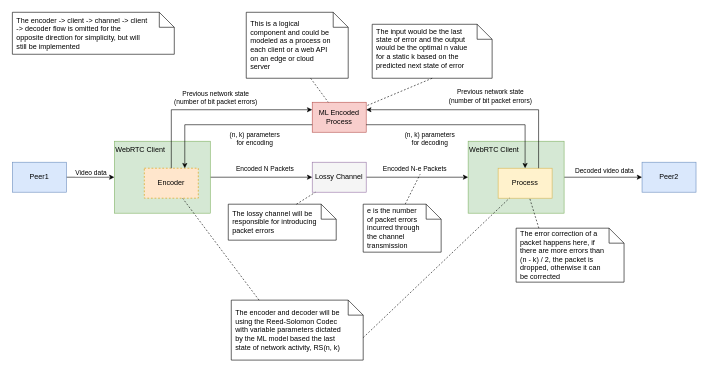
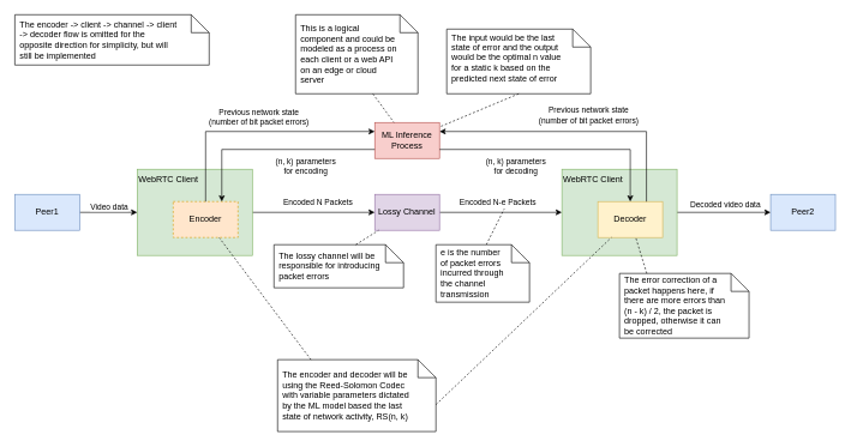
  <mxCell id="0" />
  <mxCell id="1" parent="0" />
  <mxCell id="2" style="edgeStyle=orthogonalEdgeStyle;rounded=0;orthogonalLoop=1;jettySize=auto;html=1;exitX=1;exitY=0.5;exitDx=0;exitDy=0;" parent="1" source="4" target="9" edge="1"><mxGeometry relative="1" as="geometry" /></mxCell>
  <mxCell id="3" value="Video data" style="edgeLabel;html=1;align=center;verticalAlign=middle;resizable=0;points=[];" parent="2" vertex="1" connectable="0"><mxGeometry x="-0.515" y="-1" relative="1" as="geometry"><mxPoint x="21" y="-10" as="offset" /></mxGeometry></mxCell>
  <mxCell id="4" value="Peer1" style="rounded=0;whiteSpace=wrap;html=1;fillColor=#dae8fc;strokeColor=#6c8ebf;" parent="1" vertex="1"><mxGeometry x="20" y="270" width="90" height="50" as="geometry" /></mxCell>
  <mxCell id="5" value="Peer2" style="rounded=0;whiteSpace=wrap;html=1;fillColor=#dae8fc;strokeColor=#6c8ebf;" parent="1" vertex="1"><mxGeometry x="1070" y="270" width="90" height="50" as="geometry" /></mxCell>
- <mxCell id="6" value="ML Encoded Process" style="rounded=0;whiteSpace=wrap;html=1;fillColor=#f8cecc;strokeColor=#b85450;" parent="1" vertex="1"><mxGeometry x="520" y="170" width="90" height="50" as="geometry" /></mxCell>
+ <mxCell id="6" value="ML Inference Process" style="rounded=0;whiteSpace=wrap;html=1;fillColor=#f8cecc;strokeColor=#b85450;" parent="1" vertex="1"><mxGeometry x="520" y="170" width="90" height="50" as="geometry" /></mxCell>
  <mxCell id="7" style="edgeStyle=orthogonalEdgeStyle;rounded=0;orthogonalLoop=1;jettySize=auto;html=1;exitX=1;exitY=0.5;exitDx=0;exitDy=0;entryX=0;entryY=0.5;entryDx=0;entryDy=0;" edge="1" parent="1" source="9" target="12"><mxGeometry relative="1" as="geometry" /></mxCell>
  <mxCell id="8" value="Encoded N Packets" style="edgeLabel;html=1;align=center;verticalAlign=middle;resizable=0;points=[];" vertex="1" connectable="0" parent="7"><mxGeometry x="-0.185" y="-2" relative="1" as="geometry"><mxPoint x="21" y="-17" as="offset" /></mxGeometry></mxCell>
  <mxCell id="9" value="WebRTC Client" style="rounded=0;whiteSpace=wrap;html=1;verticalAlign=top;align=left;fillColor=#d5e8d4;strokeColor=#82b366;" parent="1" vertex="1"><mxGeometry x="190" y="235" width="160" height="120" as="geometry" /></mxCell>
  <mxCell id="10" style="edgeStyle=orthogonalEdgeStyle;rounded=0;orthogonalLoop=1;jettySize=auto;html=1;exitX=1;exitY=0.5;exitDx=0;exitDy=0;entryX=0;entryY=0.5;entryDx=0;entryDy=0;" edge="1" parent="1" source="12" target="36"><mxGeometry relative="1" as="geometry" /></mxCell>
  <mxCell id="11" value="Encoded N-e Packets" style="edgeLabel;html=1;align=center;verticalAlign=middle;resizable=0;points=[];" vertex="1" connectable="0" parent="10"><mxGeometry x="-0.188" y="2" relative="1" as="geometry"><mxPoint x="11" y="-13" as="offset" /></mxGeometry></mxCell>
- <mxCell id="12" value="Lossy Channel" style="rounded=0;whiteSpace=wrap;html=1;fillColor=#f5f5f5;strokeColor=#9673a6;" parent="1" vertex="1"><mxGeometry x="520" y="270" width="90" height="50" as="geometry" /></mxCell>
+ <mxCell id="12" value="Lossy Channel" style="rounded=0;whiteSpace=wrap;html=1;fillColor=#e1d5e7;strokeColor=#9673a6;" parent="1" vertex="1"><mxGeometry x="520" y="270" width="90" height="50" as="geometry" /></mxCell>
  <mxCell id="13" style="edgeStyle=orthogonalEdgeStyle;rounded=0;orthogonalLoop=1;jettySize=auto;html=1;exitX=1;exitY=0.5;exitDx=0;exitDy=0;entryX=0;entryY=0.5;entryDx=0;entryDy=0;" parent="1" source="36" target="5" edge="1"><mxGeometry relative="1" as="geometry" /></mxCell>
  <mxCell id="14" value="Decoded video data" style="edgeLabel;html=1;align=center;verticalAlign=middle;resizable=0;points=[];" parent="13" vertex="1" connectable="0"><mxGeometry x="-0.58" y="2" relative="1" as="geometry"><mxPoint x="39" y="-10" as="offset" /></mxGeometry></mxCell>
  <mxCell id="15" value="" style="shape=note2;boundedLbl=1;whiteSpace=wrap;html=1;size=25;verticalAlign=top;align=left;spacingLeft=5;" parent="1" vertex="1"><mxGeometry x="380" y="340" width="180" height="60" as="geometry" /></mxCell>
  <mxCell id="16" value="The lossy channel will be responsible for introducing packet errors" style="resizeWidth=1;part=1;strokeColor=none;fillColor=none;align=left;spacingLeft=5;html=1;whiteSpace=wrap;" parent="15" vertex="1"><mxGeometry width="151.579" height="60" relative="1" as="geometry" /></mxCell>
  <mxCell id="17" style="rounded=0;orthogonalLoop=1;jettySize=auto;html=1;exitX=0.75;exitY=0;exitDx=0;exitDy=0;endArrow=none;endFill=0;dashed=1;" parent="1" source="16" target="12" edge="1"><mxGeometry relative="1" as="geometry" /></mxCell>
  <mxCell id="18" value="" style="shape=note2;boundedLbl=1;whiteSpace=wrap;html=1;size=25;verticalAlign=top;align=left;spacingLeft=5;" parent="1" vertex="1"><mxGeometry x="385" y="500" width="220" height="100" as="geometry" /></mxCell>
  <mxCell id="19" value="The encoder and decoder will be using the Reed-Solomon Codec with variable parameters dictated by the ML model based the last state of network activity, RS(n, k)" style="resizeWidth=1;part=1;strokeColor=none;fillColor=none;align=left;spacingLeft=5;html=1;whiteSpace=wrap;" parent="18" vertex="1"><mxGeometry width="185.26" height="100" relative="1" as="geometry" /></mxCell>
  <mxCell id="20" style="rounded=0;orthogonalLoop=1;jettySize=auto;html=1;exitX=0.25;exitY=0;exitDx=0;exitDy=0;dashed=1;endArrow=none;endFill=0;" parent="1" source="19" target="31" edge="1"><mxGeometry relative="1" as="geometry" /></mxCell>
  <mxCell id="21" value="" style="shape=note2;boundedLbl=1;whiteSpace=wrap;html=1;size=25;verticalAlign=top;align=left;spacingLeft=5;" parent="1" vertex="1"><mxGeometry x="410" y="20" width="170" height="110" as="geometry" /></mxCell>
  <mxCell id="22" value="This is a logical component and could be modeled as a process on each client or a web API on an edge or cloud server" style="resizeWidth=1;part=1;strokeColor=none;fillColor=none;align=left;spacingLeft=5;html=1;whiteSpace=wrap;" parent="21" vertex="1"><mxGeometry width="143.16" height="110" relative="1" as="geometry" /></mxCell>
  <mxCell id="23" style="rounded=0;orthogonalLoop=1;jettySize=auto;html=1;dashed=1;endArrow=none;endFill=0;exitX=0.75;exitY=1;exitDx=0;exitDy=0;" parent="1" source="22" target="6" edge="1"><mxGeometry relative="1" as="geometry"><mxPoint x="517" y="140" as="sourcePoint" /></mxGeometry></mxCell>
  <mxCell id="24" value="" style="shape=note2;boundedLbl=1;whiteSpace=wrap;html=1;size=25;verticalAlign=top;align=left;spacingLeft=5;" parent="1" vertex="1"><mxGeometry x="860" y="380" width="180" height="90" as="geometry" /></mxCell>
  <mxCell id="25" value="The error correction of a packet happens here, if there are more errors than (n - k) / 2, the packet is dropped, otherwise it can be corrected" style="resizeWidth=1;part=1;strokeColor=none;fillColor=none;align=left;spacingLeft=5;html=1;whiteSpace=wrap;" parent="24" vertex="1"><mxGeometry width="151.58" height="90" relative="1" as="geometry" /></mxCell>
  <mxCell id="26" value="" style="shape=note2;boundedLbl=1;whiteSpace=wrap;html=1;size=25;verticalAlign=top;align=left;spacingLeft=5;" parent="1" vertex="1"><mxGeometry x="20" y="20" width="270" height="70" as="geometry" /></mxCell>
  <mxCell id="27" value="The encoder -&amp;gt; client -&amp;gt; channel -&amp;gt; client -&amp;gt; decoder flow is omitted for the opposite direction for simplicity, but will still be implemented" style="resizeWidth=1;part=1;strokeColor=none;fillColor=none;align=left;spacingLeft=5;html=1;whiteSpace=wrap;" parent="26" vertex="1"><mxGeometry width="227.365" height="70" relative="1" as="geometry" /></mxCell>
  <mxCell id="28" value="" style="shape=note2;boundedLbl=1;whiteSpace=wrap;html=1;size=25;verticalAlign=top;align=left;spacingLeft=5;" parent="1" vertex="1"><mxGeometry x="620" y="40" width="200" height="90" as="geometry" /></mxCell>
  <mxCell id="29" value="The input would be the last state of error and the output would be the optimal n value for a static k based on the predicted next state of error" style="resizeWidth=1;part=1;strokeColor=none;fillColor=none;align=left;spacingLeft=5;html=1;whiteSpace=wrap;" parent="28" vertex="1"><mxGeometry width="168.42" height="80" relative="1" as="geometry" /></mxCell>
  <mxCell id="30" style="rounded=0;orthogonalLoop=1;jettySize=auto;html=1;dashed=1;endArrow=none;endFill=0;exitX=0.5;exitY=1;exitDx=0;exitDy=0;exitPerimeter=0;" parent="1" source="28" target="6" edge="1"><mxGeometry relative="1" as="geometry"><mxPoint x="580" y="130" as="sourcePoint" /><mxPoint x="610" y="170" as="targetPoint" /></mxGeometry></mxCell>
  <mxCell id="31" value="Encoder" style="rounded=0;whiteSpace=wrap;html=1;fillColor=#ffe6cc;strokeColor=#d79b00;dashed=1;" parent="1" vertex="1"><mxGeometry x="240" y="280" width="90" height="50" as="geometry" /></mxCell>
  <mxCell id="32" style="edgeStyle=orthogonalEdgeStyle;rounded=0;orthogonalLoop=1;jettySize=auto;html=1;entryX=0;entryY=0.25;entryDx=0;entryDy=0;exitX=0.5;exitY=0;exitDx=0;exitDy=0;" parent="1" source="31" target="6" edge="1"><mxGeometry relative="1" as="geometry"><mxPoint x="370" y="270" as="sourcePoint" /></mxGeometry></mxCell>
  <mxCell id="33" value="Previous network state&lt;br&gt;(number of bit packet errors)" style="edgeLabel;html=1;align=center;verticalAlign=middle;resizable=0;points=[];" parent="32" vertex="1" connectable="0"><mxGeometry x="-0.416" y="2" relative="1" as="geometry"><mxPoint x="75" y="-21" as="offset" /></mxGeometry></mxCell>
  <mxCell id="34" style="edgeStyle=orthogonalEdgeStyle;rounded=0;orthogonalLoop=1;jettySize=auto;html=1;exitX=0;exitY=0.75;exitDx=0;exitDy=0;entryX=0.75;entryY=0;entryDx=0;entryDy=0;" parent="1" source="6" target="31" edge="1"><mxGeometry relative="1" as="geometry" /></mxCell>
  <mxCell id="35" value="(n, k) parameters&lt;br&gt;for encoding" style="edgeLabel;html=1;align=center;verticalAlign=middle;resizable=0;points=[];" parent="34" vertex="1" connectable="0"><mxGeometry x="0.301" y="-3" relative="1" as="geometry"><mxPoint x="88" y="26" as="offset" /></mxGeometry></mxCell>
  <mxCell id="36" value="WebRTC Client" style="rounded=0;whiteSpace=wrap;html=1;verticalAlign=top;align=left;fillColor=#d5e8d4;strokeColor=#82b366;" vertex="1" parent="1"><mxGeometry x="780" y="235" width="160" height="120" as="geometry" /></mxCell>
- <mxCell id="37" value="Process" style="rounded=0;whiteSpace=wrap;html=1;fillColor=#fff2cc;strokeColor=#d6b656;" parent="1" vertex="1"><mxGeometry x="830" y="280" width="90" height="50" as="geometry" /></mxCell>
+ <mxCell id="37" value="Decoder" style="rounded=0;whiteSpace=wrap;html=1;fillColor=#fff2cc;strokeColor=#d6b656;" parent="1" vertex="1"><mxGeometry x="830" y="280" width="90" height="50" as="geometry" /></mxCell>
  <mxCell id="38" style="edgeStyle=orthogonalEdgeStyle;rounded=0;orthogonalLoop=1;jettySize=auto;html=1;exitX=1;exitY=0.75;exitDx=0;exitDy=0;entryX=0.5;entryY=0;entryDx=0;entryDy=0;" parent="1" source="6" target="37" edge="1"><mxGeometry relative="1" as="geometry" /></mxCell>
  <mxCell id="39" value="(n, k) parameters&lt;br style=&quot;border-color: var(--border-color);&quot;&gt;for decoding" style="edgeLabel;html=1;align=center;verticalAlign=middle;resizable=0;points=[];" parent="38" vertex="1" connectable="0"><mxGeometry x="0.146" y="-1" relative="1" as="geometry"><mxPoint x="-88" y="22" as="offset" /></mxGeometry></mxCell>
  <mxCell id="40" style="edgeStyle=orthogonalEdgeStyle;rounded=0;orthogonalLoop=1;jettySize=auto;html=1;exitX=0.75;exitY=0;exitDx=0;exitDy=0;entryX=1;entryY=0.25;entryDx=0;entryDy=0;" parent="1" source="37" target="6" edge="1"><mxGeometry relative="1" as="geometry" /></mxCell>
  <mxCell id="41" value="Previous network state&lt;br style=&quot;border-color: var(--border-color);&quot;&gt;(number of bit packet errors)" style="edgeLabel;html=1;align=center;verticalAlign=middle;resizable=0;points=[];" parent="40" vertex="1" connectable="0"><mxGeometry x="0.204" relative="1" as="geometry"><mxPoint x="53" y="-23" as="offset" /></mxGeometry></mxCell>
  <mxCell id="42" style="rounded=0;orthogonalLoop=1;jettySize=auto;html=1;exitX=0;exitY=0;exitDx=220;exitDy=62.5;exitPerimeter=0;endArrow=none;endFill=0;dashed=1;" parent="1" source="18" target="37" edge="1"><mxGeometry relative="1" as="geometry" /></mxCell>
  <mxCell id="43" style="rounded=0;orthogonalLoop=1;jettySize=auto;html=1;exitX=0.25;exitY=0;exitDx=0;exitDy=0;dashed=1;endArrow=none;endFill=0;" parent="1" source="25" target="37" edge="1"><mxGeometry relative="1" as="geometry" /></mxCell>
  <mxCell id="44" style="rounded=0;orthogonalLoop=1;jettySize=auto;html=1;exitX=0;exitY=0;exitDx=70;exitDy=0;exitPerimeter=0;endArrow=none;endFill=0;dashed=1;" edge="1" parent="1" source="45"><mxGeometry relative="1" as="geometry"><mxPoint x="700" y="290" as="targetPoint" /></mxGeometry></mxCell>
  <mxCell id="45" value="" style="shape=note2;boundedLbl=1;whiteSpace=wrap;html=1;size=25;verticalAlign=top;align=left;spacingLeft=5;" vertex="1" parent="1"><mxGeometry x="605" y="340" width="130" height="80" as="geometry" /></mxCell>
  <mxCell id="46" value="e is the number of packet errors incurred through the channel transmission" style="resizeWidth=1;part=1;strokeColor=none;fillColor=none;align=left;spacingLeft=5;html=1;whiteSpace=wrap;" vertex="1" parent="45"><mxGeometry width="94.545" height="60" relative="1" as="geometry"><mxPoint y="10" as="offset" /></mxGeometry></mxCell>
